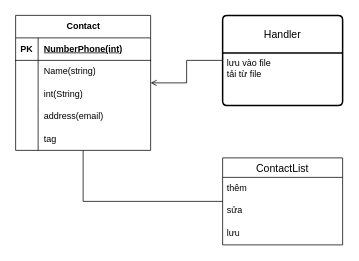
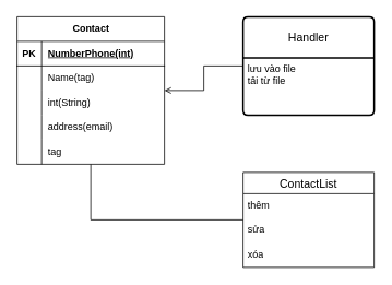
  <mxCell id="0" />
  <mxCell id="1" parent="0" />
  <mxCell id="2" value="Contact" style="shape=table;startSize=30;container=1;collapsible=1;childLayout=tableLayout;fixedRows=1;rowLines=0;fontStyle=1;align=center;resizeLast=1;html=1;" vertex="1" parent="1"><mxGeometry x="20" y="20" width="180" height="180" as="geometry" /></mxCell>
  <mxCell id="3" value="" style="shape=tableRow;horizontal=0;startSize=0;swimlaneHead=0;swimlaneBody=0;fillColor=none;collapsible=0;dropTarget=0;points=[[0,0.5],[1,0.5]];portConstraint=eastwest;top=0;left=0;right=0;bottom=1;" vertex="1" parent="2"><mxGeometry y="30" width="180" height="30" as="geometry" /></mxCell>
  <mxCell id="4" value="PK" style="shape=partialRectangle;connectable=0;fillColor=none;top=0;left=0;bottom=0;right=0;fontStyle=1;overflow=hidden;whiteSpace=wrap;html=1;" vertex="1" parent="3"><mxGeometry width="30" height="30" as="geometry"><mxRectangle width="30" height="30" as="alternateBounds" /></mxGeometry></mxCell>
  <mxCell id="5" value="NumberPhone(int)" style="shape=partialRectangle;connectable=0;fillColor=none;top=0;left=0;bottom=0;right=0;align=left;spacingLeft=6;fontStyle=5;overflow=hidden;whiteSpace=wrap;html=1;" vertex="1" parent="3"><mxGeometry x="30" width="150" height="30" as="geometry"><mxRectangle width="150" height="30" as="alternateBounds" /></mxGeometry></mxCell>
  <mxCell id="6" value="" style="shape=tableRow;horizontal=0;startSize=0;swimlaneHead=0;swimlaneBody=0;fillColor=none;collapsible=0;dropTarget=0;points=[[0,0.5],[1,0.5]];portConstraint=eastwest;top=0;left=0;right=0;bottom=0;" vertex="1" parent="2"><mxGeometry y="60" width="180" height="30" as="geometry" /></mxCell>
  <mxCell id="7" value="" style="shape=partialRectangle;connectable=0;fillColor=none;top=0;left=0;bottom=0;right=0;editable=1;overflow=hidden;whiteSpace=wrap;html=1;" vertex="1" parent="6"><mxGeometry width="30" height="30" as="geometry"><mxRectangle width="30" height="30" as="alternateBounds" /></mxGeometry></mxCell>
- <mxCell id="8" value="Name(string)" style="shape=partialRectangle;connectable=0;fillColor=none;top=0;left=0;bottom=0;right=0;align=left;spacingLeft=6;overflow=hidden;whiteSpace=wrap;html=1;" vertex="1" parent="6"><mxGeometry x="30" width="150" height="30" as="geometry"><mxRectangle width="150" height="30" as="alternateBounds" /></mxGeometry></mxCell>
+ <mxCell id="8" value="Name(tag)" style="shape=partialRectangle;connectable=0;fillColor=none;top=0;left=0;bottom=0;right=0;align=left;spacingLeft=6;overflow=hidden;whiteSpace=wrap;html=1;" vertex="1" parent="6"><mxGeometry x="30" width="150" height="30" as="geometry"><mxRectangle width="150" height="30" as="alternateBounds" /></mxGeometry></mxCell>
  <mxCell id="9" value="" style="shape=tableRow;horizontal=0;startSize=0;swimlaneHead=0;swimlaneBody=0;fillColor=none;collapsible=0;dropTarget=0;points=[[0,0.5],[1,0.5]];portConstraint=eastwest;top=0;left=0;right=0;bottom=0;" vertex="1" parent="2"><mxGeometry y="90" width="180" height="30" as="geometry" /></mxCell>
  <mxCell id="10" value="" style="shape=partialRectangle;connectable=0;fillColor=none;top=0;left=0;bottom=0;right=0;editable=1;overflow=hidden;whiteSpace=wrap;html=1;" vertex="1" parent="9"><mxGeometry width="30" height="30" as="geometry"><mxRectangle width="30" height="30" as="alternateBounds" /></mxGeometry></mxCell>
  <mxCell id="11" value="int(String)" style="shape=partialRectangle;connectable=0;fillColor=none;top=0;left=0;bottom=0;right=0;align=left;spacingLeft=6;overflow=hidden;whiteSpace=wrap;html=1;" vertex="1" parent="9"><mxGeometry x="30" width="150" height="30" as="geometry"><mxRectangle width="150" height="30" as="alternateBounds" /></mxGeometry></mxCell>
  <mxCell id="12" value="" style="shape=tableRow;horizontal=0;startSize=0;swimlaneHead=0;swimlaneBody=0;fillColor=none;collapsible=0;dropTarget=0;points=[[0,0.5],[1,0.5]];portConstraint=eastwest;top=0;left=0;right=0;bottom=0;" vertex="1" parent="2"><mxGeometry y="120" width="180" height="30" as="geometry" /></mxCell>
  <mxCell id="13" value="" style="shape=partialRectangle;connectable=0;fillColor=none;top=0;left=0;bottom=0;right=0;editable=1;overflow=hidden;whiteSpace=wrap;html=1;" vertex="1" parent="12"><mxGeometry width="30" height="30" as="geometry"><mxRectangle width="30" height="30" as="alternateBounds" /></mxGeometry></mxCell>
  <mxCell id="14" value="address(email)" style="shape=partialRectangle;connectable=0;fillColor=none;top=0;left=0;bottom=0;right=0;align=left;spacingLeft=6;overflow=hidden;whiteSpace=wrap;html=1;" vertex="1" parent="12"><mxGeometry x="30" width="150" height="30" as="geometry"><mxRectangle width="150" height="30" as="alternateBounds" /></mxGeometry></mxCell>
  <mxCell id="15" value="" style="shape=tableRow;horizontal=0;startSize=0;swimlaneHead=0;swimlaneBody=0;fillColor=none;collapsible=0;dropTarget=0;points=[[0,0.5],[1,0.5]];portConstraint=eastwest;top=0;left=0;right=0;bottom=0;" vertex="1" parent="2"><mxGeometry y="150" width="180" height="30" as="geometry" /></mxCell>
  <mxCell id="16" value="" style="shape=partialRectangle;connectable=0;fillColor=none;top=0;left=0;bottom=0;right=0;editable=1;overflow=hidden;whiteSpace=wrap;html=1;" vertex="1" parent="15"><mxGeometry width="30" height="30" as="geometry"><mxRectangle width="30" height="30" as="alternateBounds" /></mxGeometry></mxCell>
  <mxCell id="17" value="tag" style="shape=partialRectangle;connectable=0;fillColor=none;top=0;left=0;bottom=0;right=0;align=left;spacingLeft=6;overflow=hidden;whiteSpace=wrap;html=1;" vertex="1" parent="15"><mxGeometry x="30" width="150" height="30" as="geometry"><mxRectangle width="150" height="30" as="alternateBounds" /></mxGeometry></mxCell>
  <mxCell id="18" style="edgeStyle=orthogonalEdgeStyle;rounded=0;orthogonalLoop=1;jettySize=auto;html=1;endArrow=open;" edge="1" parent="1" source="19" target="2"><mxGeometry relative="1" as="geometry" /></mxCell>
  <mxCell id="19" value="Handler" style="swimlane;childLayout=stackLayout;horizontal=1;startSize=50;horizontalStack=0;rounded=1;fontSize=14;fontStyle=0;strokeWidth=2;resizeParent=0;resizeLast=1;shadow=0;dashed=0;align=center;arcSize=4;whiteSpace=wrap;html=1;" vertex="1" parent="1"><mxGeometry x="296" y="20" width="160" height="120" as="geometry"><mxRectangle x="510" y="70" width="90" height="50" as="alternateBounds" /></mxGeometry></mxCell>
  <mxCell id="20" value="lưu vào file&lt;div&gt;tải từ file&lt;/div&gt;" style="align=left;strokeColor=none;fillColor=none;spacingLeft=4;fontSize=12;verticalAlign=top;resizable=0;rotatable=0;part=1;html=1;" vertex="1" parent="19"><mxGeometry y="50" width="160" height="70" as="geometry" /></mxCell>
  <mxCell id="21" style="edgeStyle=orthogonalEdgeStyle;rounded=0;orthogonalLoop=1;jettySize=auto;html=1;endArrow=none;" edge="1" parent="1" source="22" target="2"><mxGeometry relative="1" as="geometry" /></mxCell>
  <mxCell id="22" value="ContactList" style="swimlane;fontStyle=0;childLayout=stackLayout;horizontal=1;startSize=26;horizontalStack=0;resizeParent=1;resizeParentMax=0;resizeLast=0;collapsible=1;marginBottom=0;align=center;fontSize=14;" vertex="1" parent="1"><mxGeometry x="296" y="210" width="160" height="116" as="geometry"><mxRectangle x="510" y="260" width="110" height="30" as="alternateBounds" /></mxGeometry></mxCell>
  <mxCell id="23" value="thêm" style="text;strokeColor=none;fillColor=none;spacingLeft=4;spacingRight=4;overflow=hidden;rotatable=0;points=[[0,0.5],[1,0.5]];portConstraint=eastwest;fontSize=12;whiteSpace=wrap;html=1;" vertex="1" parent="22"><mxGeometry y="26" width="160" height="30" as="geometry" /></mxCell>
  <mxCell id="24" value="sửa" style="text;strokeColor=none;fillColor=none;spacingLeft=4;spacingRight=4;overflow=hidden;rotatable=0;points=[[0,0.5],[1,0.5]];portConstraint=eastwest;fontSize=12;whiteSpace=wrap;html=1;" vertex="1" parent="22"><mxGeometry y="56" width="160" height="30" as="geometry" /></mxCell>
- <mxCell id="25" value="lưu" style="text;strokeColor=none;fillColor=none;spacingLeft=4;spacingRight=4;overflow=hidden;rotatable=0;points=[[0,0.5],[1,0.5]];portConstraint=eastwest;fontSize=12;whiteSpace=wrap;html=1;" vertex="1" parent="22"><mxGeometry y="86" width="160" height="30" as="geometry" /></mxCell>
+ <mxCell id="25" value="xóa" style="text;strokeColor=none;fillColor=none;spacingLeft=4;spacingRight=4;overflow=hidden;rotatable=0;points=[[0,0.5],[1,0.5]];portConstraint=eastwest;fontSize=12;whiteSpace=wrap;html=1;" vertex="1" parent="22"><mxGeometry y="86" width="160" height="30" as="geometry" /></mxCell>
